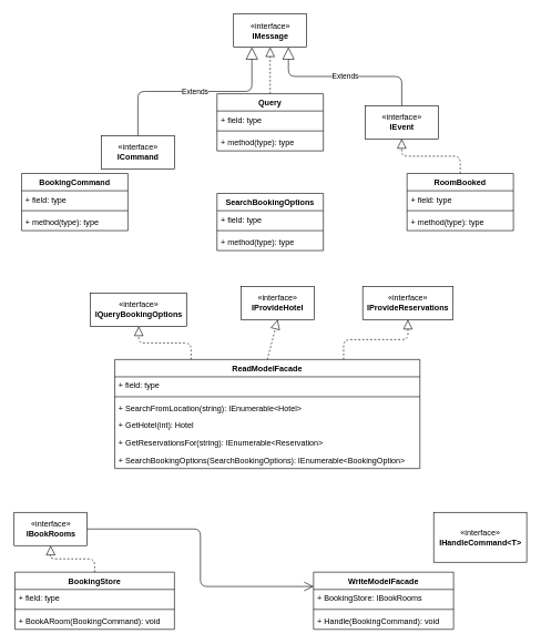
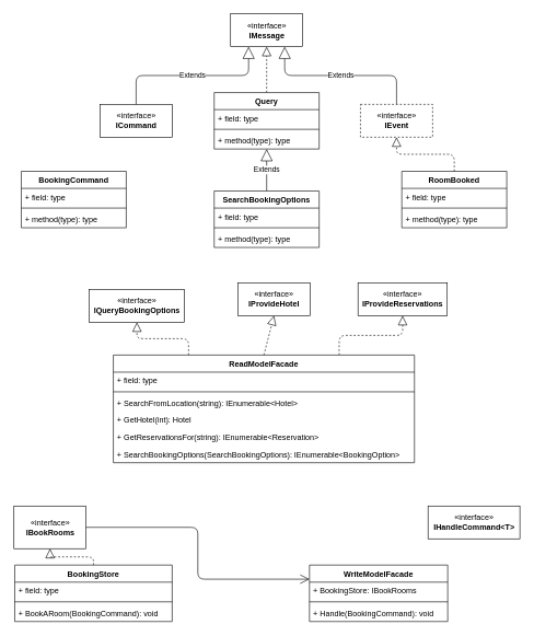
  <mxCell id="0" />
  <mxCell id="1" parent="0" />
  <mxCell id="2" value="«interface»&lt;br&gt;&lt;b&gt;IMessage&lt;/b&gt;" style="html=1;" vertex="1" parent="1"><mxGeometry x="351" y="20" width="110" height="50" as="geometry" /></mxCell>
  <mxCell id="3" value="" style="endArrow=block;dashed=1;endFill=0;endSize=12;html=1;entryX=0.5;entryY=1;entryDx=0;entryDy=0;exitX=0.5;exitY=0;exitDx=0;exitDy=0;" edge="1" parent="1" source="11" target="2"><mxGeometry width="160" relative="1" as="geometry"><mxPoint x="322" y="290" as="sourcePoint" /><mxPoint x="482" y="290" as="targetPoint" /></mxGeometry></mxCell>
- <mxCell id="4" value="«interface»&lt;br&gt;&lt;b&gt;ICommand&lt;/b&gt;" style="html=1;" vertex="1" parent="1"><mxGeometry x="152" y="203" width="110" height="50" as="geometry" /></mxCell>
- <mxCell id="5" value="«interface»&lt;br&gt;&lt;b&gt;IEvent&lt;/b&gt;" style="html=1;" vertex="1" parent="1"><mxGeometry x="549" y="158" width="110" height="50" as="geometry" /></mxCell>
+ <mxCell id="4" value="«interface»&lt;br&gt;&lt;b&gt;ICommand&lt;/b&gt;" style="html=1;" vertex="1" parent="1"><mxGeometry x="152" y="158" width="110" height="50" as="geometry" /></mxCell>
+ <mxCell id="5" value="«interface»&lt;br&gt;&lt;b&gt;IEvent&lt;/b&gt;" style="html=1;dashed=1;" vertex="1" parent="1"><mxGeometry x="549" y="158" width="110" height="50" as="geometry" /></mxCell>
  <mxCell id="6" value="Extends" style="endArrow=block;endSize=16;endFill=0;html=1;entryX=0.75;entryY=1;entryDx=0;entryDy=0;exitX=0.5;exitY=0;exitDx=0;exitDy=0;rounded=1;edgeStyle=orthogonalEdgeStyle;" edge="1" parent="1" source="5" target="2"><mxGeometry width="160" relative="1" as="geometry"><mxPoint x="322" y="290" as="sourcePoint" /><mxPoint x="482" y="290" as="targetPoint" /></mxGeometry></mxCell>
  <mxCell id="7" value="Extends" style="endArrow=block;endSize=16;endFill=0;html=1;entryX=0.25;entryY=1;entryDx=0;entryDy=0;exitX=0.5;exitY=0;exitDx=0;exitDy=0;edgeStyle=orthogonalEdgeStyle;" edge="1" parent="1" source="4" target="2"><mxGeometry width="160" relative="1" as="geometry"><mxPoint x="322" y="290" as="sourcePoint" /><mxPoint x="482" y="290" as="targetPoint" /></mxGeometry></mxCell>
  <mxCell id="8" value="«interface»&lt;br&gt;&lt;b&gt;IProvideHotel&lt;/b&gt;" style="html=1;" vertex="1" parent="1"><mxGeometry x="362.25" y="430" width="110" height="50" as="geometry" /></mxCell>
  <mxCell id="9" value="«interface»&lt;br&gt;&lt;b&gt;IProvideReservations&lt;/b&gt;" style="html=1;" vertex="1" parent="1"><mxGeometry x="545.25" y="430" width="136" height="50" as="geometry" /></mxCell>
  <mxCell id="10" value="«interface»&lt;br&gt;&lt;b&gt;IQueryBookingOptions&lt;/b&gt;" style="html=1;" vertex="1" parent="1"><mxGeometry x="135.75" y="440" width="145" height="50" as="geometry" /></mxCell>
  <mxCell id="11" value="Query" style="swimlane;fontStyle=1;align=center;verticalAlign=top;childLayout=stackLayout;horizontal=1;startSize=26;horizontalStack=0;resizeParent=1;resizeParentMax=0;resizeLast=0;collapsible=1;marginBottom=0;" vertex="1" parent="1"><mxGeometry x="326" y="140" width="160" height="86" as="geometry" /></mxCell>
  <mxCell id="12" value="+ field: type" style="text;strokeColor=none;fillColor=none;align=left;verticalAlign=top;spacingLeft=4;spacingRight=4;overflow=hidden;rotatable=0;points=[[0,0.5],[1,0.5]];portConstraint=eastwest;" vertex="1" parent="11"><mxGeometry y="26" width="160" height="26" as="geometry" /></mxCell>
  <mxCell id="13" value="" style="line;strokeWidth=1;fillColor=none;align=left;verticalAlign=middle;spacingTop=-1;spacingLeft=3;spacingRight=3;rotatable=0;labelPosition=right;points=[];portConstraint=eastwest;" vertex="1" parent="11"><mxGeometry y="52" width="160" height="8" as="geometry" /></mxCell>
  <mxCell id="14" value="+ method(type): type" style="text;strokeColor=none;fillColor=none;align=left;verticalAlign=top;spacingLeft=4;spacingRight=4;overflow=hidden;rotatable=0;points=[[0,0.5],[1,0.5]];portConstraint=eastwest;" vertex="1" parent="11"><mxGeometry y="60" width="160" height="26" as="geometry" /></mxCell>
  <mxCell id="15" value="" style="endArrow=block;dashed=1;endFill=0;endSize=12;html=1;entryX=0.5;entryY=1;entryDx=0;entryDy=0;exitX=0.25;exitY=0;exitDx=0;exitDy=0;edgeStyle=orthogonalEdgeStyle;" edge="1" parent="1" source="18" target="10"><mxGeometry width="160" relative="1" as="geometry"><mxPoint x="318.25" y="580" as="sourcePoint" /><mxPoint x="478.25" y="580" as="targetPoint" /></mxGeometry></mxCell>
  <mxCell id="16" value="" style="endArrow=block;dashed=1;endFill=0;endSize=12;html=1;entryX=0.5;entryY=1;entryDx=0;entryDy=0;exitX=0.5;exitY=0;exitDx=0;exitDy=0;" edge="1" parent="1" source="18" target="8"><mxGeometry width="160" relative="1" as="geometry"><mxPoint x="538.25" y="730" as="sourcePoint" /><mxPoint x="698.25" y="730" as="targetPoint" /></mxGeometry></mxCell>
  <mxCell id="17" value="" style="endArrow=block;dashed=1;endFill=0;endSize=12;html=1;entryX=0.5;entryY=1;entryDx=0;entryDy=0;exitX=0.75;exitY=0;exitDx=0;exitDy=0;edgeStyle=orthogonalEdgeStyle;" edge="1" parent="1" source="18" target="9"><mxGeometry width="160" relative="1" as="geometry"><mxPoint x="478.25" y="680" as="sourcePoint" /><mxPoint x="638.25" y="680" as="targetPoint" /></mxGeometry></mxCell>
  <mxCell id="18" value="ReadModelFacade" style="swimlane;fontStyle=1;align=center;verticalAlign=top;childLayout=stackLayout;horizontal=1;startSize=26;horizontalStack=0;resizeParent=1;resizeParentMax=0;resizeLast=0;collapsible=1;marginBottom=0;" vertex="1" parent="1"><mxGeometry x="172.25" y="540" width="459" height="164" as="geometry" /></mxCell>
  <mxCell id="19" value="+ field: type" style="text;strokeColor=none;fillColor=none;align=left;verticalAlign=top;spacingLeft=4;spacingRight=4;overflow=hidden;rotatable=0;points=[[0,0.5],[1,0.5]];portConstraint=eastwest;" vertex="1" parent="18"><mxGeometry y="26" width="459" height="26" as="geometry" /></mxCell>
  <mxCell id="20" value="" style="line;strokeWidth=1;fillColor=none;align=left;verticalAlign=middle;spacingTop=-1;spacingLeft=3;spacingRight=3;rotatable=0;labelPosition=right;points=[];portConstraint=eastwest;" vertex="1" parent="18"><mxGeometry y="52" width="459" height="8" as="geometry" /></mxCell>
  <mxCell id="21" value="+ SearchFromLocation(string): IEnumerable&lt;Hotel&gt;" style="text;strokeColor=none;fillColor=none;align=left;verticalAlign=top;spacingLeft=4;spacingRight=4;overflow=hidden;rotatable=0;points=[[0,0.5],[1,0.5]];portConstraint=eastwest;" vertex="1" parent="18"><mxGeometry y="60" width="459" height="26" as="geometry" /></mxCell>
  <mxCell id="22" value="+ GetHotel(int): Hotel" style="text;strokeColor=none;fillColor=none;align=left;verticalAlign=top;spacingLeft=4;spacingRight=4;overflow=hidden;rotatable=0;points=[[0,0.5],[1,0.5]];portConstraint=eastwest;" vertex="1" parent="18"><mxGeometry y="86" width="459" height="26" as="geometry" /></mxCell>
  <mxCell id="23" value="+ GetReservationsFor(string): IEnumerable&lt;Reservation&gt;" style="text;strokeColor=none;fillColor=none;align=left;verticalAlign=top;spacingLeft=4;spacingRight=4;overflow=hidden;rotatable=0;points=[[0,0.5],[1,0.5]];portConstraint=eastwest;" vertex="1" parent="18"><mxGeometry y="112" width="459" height="26" as="geometry" /></mxCell>
  <mxCell id="24" value="+ SearchBookingOptions(SearchBookingOptions): IEnumerable&lt;BookingOption&gt;" style="text;strokeColor=none;fillColor=none;align=left;verticalAlign=top;spacingLeft=4;spacingRight=4;overflow=hidden;rotatable=0;points=[[0,0.5],[1,0.5]];portConstraint=eastwest;" vertex="1" parent="18"><mxGeometry y="138" width="459" height="26" as="geometry" /></mxCell>
  <mxCell id="25" value="BookingCommand" style="swimlane;fontStyle=1;align=center;verticalAlign=top;childLayout=stackLayout;horizontal=1;startSize=26;horizontalStack=0;resizeParent=1;resizeParentMax=0;resizeLast=0;collapsible=1;marginBottom=0;" vertex="1" parent="1"><mxGeometry x="32" y="260" width="160" height="86" as="geometry" /></mxCell>
  <mxCell id="26" value="+ field: type" style="text;strokeColor=none;fillColor=none;align=left;verticalAlign=top;spacingLeft=4;spacingRight=4;overflow=hidden;rotatable=0;points=[[0,0.5],[1,0.5]];portConstraint=eastwest;" vertex="1" parent="25"><mxGeometry y="26" width="160" height="26" as="geometry" /></mxCell>
  <mxCell id="27" value="" style="line;strokeWidth=1;fillColor=none;align=left;verticalAlign=middle;spacingTop=-1;spacingLeft=3;spacingRight=3;rotatable=0;labelPosition=right;points=[];portConstraint=eastwest;" vertex="1" parent="25"><mxGeometry y="52" width="160" height="8" as="geometry" /></mxCell>
  <mxCell id="28" value="+ method(type): type" style="text;strokeColor=none;fillColor=none;align=left;verticalAlign=top;spacingLeft=4;spacingRight=4;overflow=hidden;rotatable=0;points=[[0,0.5],[1,0.5]];portConstraint=eastwest;" vertex="1" parent="25"><mxGeometry y="60" width="160" height="26" as="geometry" /></mxCell>
+ <mxCell id="29" value="Extends" style="endArrow=block;endSize=16;endFill=0;html=1;exitX=0.5;exitY=0;exitDx=0;exitDy=0;" edge="1" parent="1" source="30" target="11"><mxGeometry width="160" relative="1" as="geometry"><mxPoint x="322" y="260" as="sourcePoint" /><mxPoint x="482" y="260" as="targetPoint" /></mxGeometry></mxCell>
  <mxCell id="30" value="SearchBookingOptions" style="swimlane;fontStyle=1;align=center;verticalAlign=top;childLayout=stackLayout;horizontal=1;startSize=26;horizontalStack=0;resizeParent=1;resizeParentMax=0;resizeLast=0;collapsible=1;marginBottom=0;" vertex="1" parent="1"><mxGeometry x="326" y="290" width="160" height="86" as="geometry" /></mxCell>
  <mxCell id="31" value="+ field: type" style="text;strokeColor=none;fillColor=none;align=left;verticalAlign=top;spacingLeft=4;spacingRight=4;overflow=hidden;rotatable=0;points=[[0,0.5],[1,0.5]];portConstraint=eastwest;" vertex="1" parent="30"><mxGeometry y="26" width="160" height="26" as="geometry" /></mxCell>
  <mxCell id="32" value="" style="line;strokeWidth=1;fillColor=none;align=left;verticalAlign=middle;spacingTop=-1;spacingLeft=3;spacingRight=3;rotatable=0;labelPosition=right;points=[];portConstraint=eastwest;" vertex="1" parent="30"><mxGeometry y="52" width="160" height="8" as="geometry" /></mxCell>
  <mxCell id="33" value="+ method(type): type" style="text;strokeColor=none;fillColor=none;align=left;verticalAlign=top;spacingLeft=4;spacingRight=4;overflow=hidden;rotatable=0;points=[[0,0.5],[1,0.5]];portConstraint=eastwest;" vertex="1" parent="30"><mxGeometry y="60" width="160" height="26" as="geometry" /></mxCell>
- <mxCell id="34" value="«interface»&lt;br&gt;&lt;b&gt;IBookRooms&lt;/b&gt;" style="html=1;" vertex="1" parent="1"><mxGeometry x="20.75" y="770" width="110" height="50" as="geometry" /></mxCell>
+ <mxCell id="34" value="«interface»&lt;br&gt;&lt;b&gt;IBookRooms&lt;/b&gt;" style="html=1;" vertex="1" parent="1"><mxGeometry x="20.75" y="770" width="110" height="65" as="geometry" /></mxCell>
  <mxCell id="35" value="" style="endArrow=block;dashed=1;endFill=0;endSize=12;html=1;entryX=0.5;entryY=1;entryDx=0;entryDy=0;exitX=0.5;exitY=0;exitDx=0;exitDy=0;edgeStyle=orthogonalEdgeStyle;" edge="1" parent="1" source="41" target="34"><mxGeometry width="160" relative="1" as="geometry"><mxPoint x="152" y="1040" as="sourcePoint" /><mxPoint x="312" y="1040" as="targetPoint" /></mxGeometry></mxCell>
  <mxCell id="36" value="RoomBooked" style="swimlane;fontStyle=1;align=center;verticalAlign=top;childLayout=stackLayout;horizontal=1;startSize=26;horizontalStack=0;resizeParent=1;resizeParentMax=0;resizeLast=0;collapsible=1;marginBottom=0;" vertex="1" parent="1"><mxGeometry x="612" y="260" width="160" height="86" as="geometry" /></mxCell>
  <mxCell id="37" value="+ field: type" style="text;strokeColor=none;fillColor=none;align=left;verticalAlign=top;spacingLeft=4;spacingRight=4;overflow=hidden;rotatable=0;points=[[0,0.5],[1,0.5]];portConstraint=eastwest;" vertex="1" parent="36"><mxGeometry y="26" width="160" height="26" as="geometry" /></mxCell>
  <mxCell id="38" value="" style="line;strokeWidth=1;fillColor=none;align=left;verticalAlign=middle;spacingTop=-1;spacingLeft=3;spacingRight=3;rotatable=0;labelPosition=right;points=[];portConstraint=eastwest;" vertex="1" parent="36"><mxGeometry y="52" width="160" height="8" as="geometry" /></mxCell>
  <mxCell id="39" value="+ method(type): type" style="text;strokeColor=none;fillColor=none;align=left;verticalAlign=top;spacingLeft=4;spacingRight=4;overflow=hidden;rotatable=0;points=[[0,0.5],[1,0.5]];portConstraint=eastwest;" vertex="1" parent="36"><mxGeometry y="60" width="160" height="26" as="geometry" /></mxCell>
  <mxCell id="40" value="" style="endArrow=block;dashed=1;endFill=0;endSize=12;html=1;entryX=0.5;entryY=1;entryDx=0;entryDy=0;exitX=0.5;exitY=0;exitDx=0;exitDy=0;edgeStyle=orthogonalEdgeStyle;" edge="1" parent="1" source="36" target="5"><mxGeometry width="160" relative="1" as="geometry"><mxPoint x="622" y="60" as="sourcePoint" /><mxPoint x="782" y="60" as="targetPoint" /></mxGeometry></mxCell>
  <mxCell id="41" value="BookingStore" style="swimlane;fontStyle=1;align=center;verticalAlign=top;childLayout=stackLayout;horizontal=1;startSize=26;horizontalStack=0;resizeParent=1;resizeParentMax=0;resizeLast=0;collapsible=1;marginBottom=0;" vertex="1" parent="1"><mxGeometry x="22" y="860" width="240" height="86" as="geometry" /></mxCell>
  <mxCell id="42" value="+ field: type" style="text;strokeColor=none;fillColor=none;align=left;verticalAlign=top;spacingLeft=4;spacingRight=4;overflow=hidden;rotatable=0;points=[[0,0.5],[1,0.5]];portConstraint=eastwest;" vertex="1" parent="41"><mxGeometry y="26" width="240" height="26" as="geometry" /></mxCell>
  <mxCell id="43" value="" style="line;strokeWidth=1;fillColor=none;align=left;verticalAlign=middle;spacingTop=-1;spacingLeft=3;spacingRight=3;rotatable=0;labelPosition=right;points=[];portConstraint=eastwest;" vertex="1" parent="41"><mxGeometry y="52" width="240" height="8" as="geometry" /></mxCell>
  <mxCell id="44" value="+ BookARoom(BookingCommand): void" style="text;strokeColor=none;fillColor=none;align=left;verticalAlign=top;spacingLeft=4;spacingRight=4;overflow=hidden;rotatable=0;points=[[0,0.5],[1,0.5]];portConstraint=eastwest;" vertex="1" parent="41"><mxGeometry y="60" width="240" height="26" as="geometry" /></mxCell>
- <mxCell id="45" value="«interface»&lt;br&gt;&lt;b&gt;IHandleCommand&amp;lt;T&amp;gt;&lt;/b&gt;" style="html=1;" vertex="1" parent="1"><mxGeometry x="652" y="770" width="140" height="75" as="geometry" /></mxCell>
+ <mxCell id="45" value="«interface»&lt;br&gt;&lt;b&gt;IHandleCommand&amp;lt;T&amp;gt;&lt;/b&gt;" style="html=1;" vertex="1" parent="1"><mxGeometry x="652" y="770" width="140" height="50" as="geometry" /></mxCell>
  <mxCell id="46" value="WriteModelFacade" style="swimlane;fontStyle=1;align=center;verticalAlign=top;childLayout=stackLayout;horizontal=1;startSize=26;horizontalStack=0;resizeParent=1;resizeParentMax=0;resizeLast=0;collapsible=1;marginBottom=0;" vertex="1" parent="1"><mxGeometry x="471.25" y="860" width="210.75" height="86" as="geometry" /></mxCell>
  <mxCell id="47" value="+ BookingStore: IBookRooms" style="text;strokeColor=none;fillColor=none;align=left;verticalAlign=top;spacingLeft=4;spacingRight=4;overflow=hidden;rotatable=0;points=[[0,0.5],[1,0.5]];portConstraint=eastwest;" vertex="1" parent="46"><mxGeometry y="26" width="210.75" height="26" as="geometry" /></mxCell>
  <mxCell id="48" value="" style="line;strokeWidth=1;fillColor=none;align=left;verticalAlign=middle;spacingTop=-1;spacingLeft=3;spacingRight=3;rotatable=0;labelPosition=right;points=[];portConstraint=eastwest;" vertex="1" parent="46"><mxGeometry y="52" width="210.75" height="8" as="geometry" /></mxCell>
  <mxCell id="49" value="+ Handle(BookingCommand): void" style="text;strokeColor=none;fillColor=none;align=left;verticalAlign=top;spacingLeft=4;spacingRight=4;overflow=hidden;rotatable=0;points=[[0,0.5],[1,0.5]];portConstraint=eastwest;" vertex="1" parent="46"><mxGeometry y="60" width="210.75" height="26" as="geometry" /></mxCell>
  <mxCell id="50" value="" style="endArrow=open;endFill=1;endSize=12;html=1;exitX=1;exitY=0.5;exitDx=0;exitDy=0;entryX=0;entryY=0.25;entryDx=0;entryDy=0;edgeStyle=orthogonalEdgeStyle;" edge="1" parent="1" source="34" target="46"><mxGeometry width="160" relative="1" as="geometry"><mxPoint x="202" y="1060" as="sourcePoint" /><mxPoint x="362" y="1060" as="targetPoint" /></mxGeometry></mxCell>
